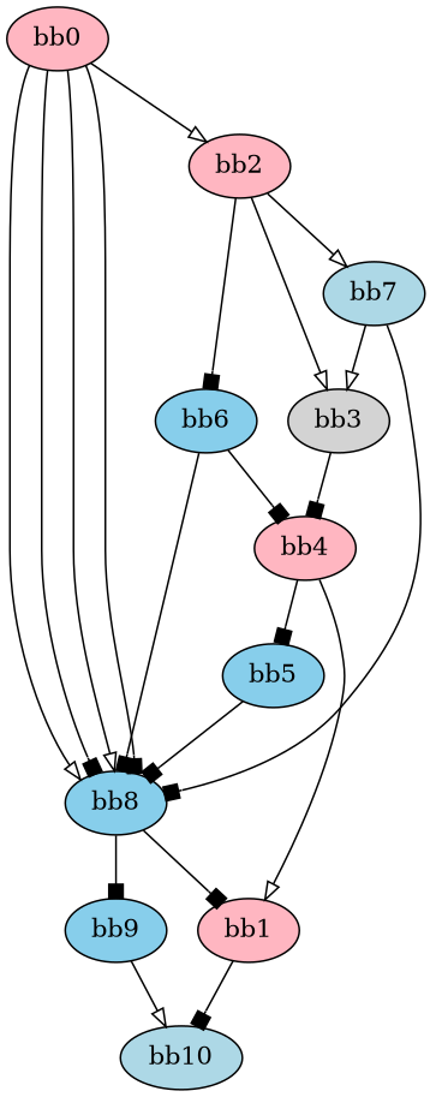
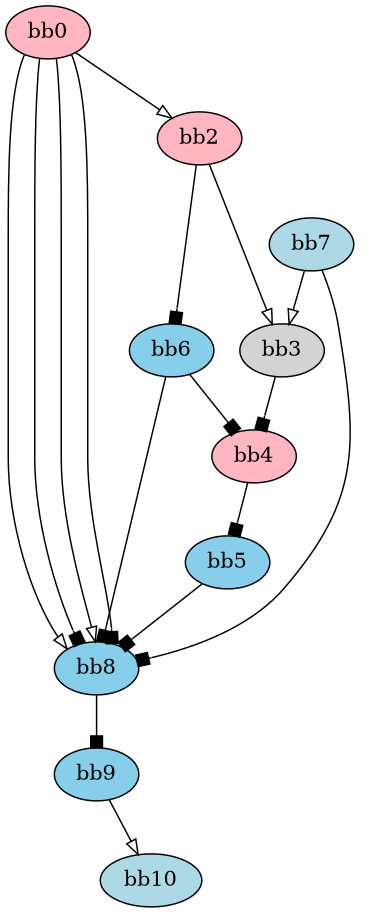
  digraph {
    node [fillcolor=lightpink style=filled]
    edge [arrowhead=box]
    n1 [label="bb0\l"]
    n2 [label="bb2\l"]
    n3 [fillcolor=skyblue label="bb8\l"]
    n4 [fillcolor=lightgrey label="bb3\l"]
    n5 [fillcolor=lightblue label="bb7\l"]
    n6 [fillcolor=skyblue label="bb6\l"]
-   n7 [label="bb1\l"]
    n8 [fillcolor=skyblue label="bb9\l"]
    n9 [fillcolor=lightblue label="bb10\l"]
    n10 [label="bb4\l"]
    n11 [fillcolor=skyblue label="bb5\l"]
    n1 -> n2 [arrowhead=onormal]
    n1 -> n3 [arrowhead=onormal]
    n1 -> n3
    n1 -> n3 [arrowhead=onormal]
    n1 -> n3
    n2 -> n4 [arrowhead=onormal]
-   n2 -> n5 [arrowhead=onormal]
    n2 -> n6
-   n3 -> n7
    n3 -> n8
    n4 -> n10
    n5 -> n3
    n5 -> n4 [arrowhead=onormal]
    n6 -> n3
    n6 -> n10
-   n7 -> n9
    n8 -> n9 [arrowhead=onormal]
-   n10 -> n7 [arrowhead=onormal]
    n10 -> n11
    n11 -> n3
  }
